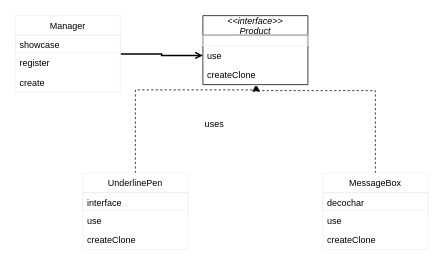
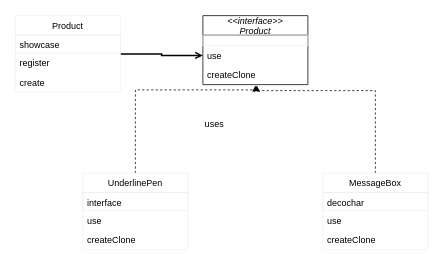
  <mxCell id="0" />
  <mxCell id="1" parent="0" />
  <mxCell id="2" value="&lt;&lt;interface&gt;&gt;&#10;Product" style="swimlane;fontStyle=2;childLayout=stackLayout;horizontal=1;startSize=26;horizontalStack=0;resizeParent=1;resizeParentMax=0;resizeLast=0;collapsible=1;marginBottom=0;" parent="1" vertex="1"><mxGeometry x="270" y="20" width="140" height="92" as="geometry" /></mxCell>
  <mxCell id="3" value="" style="text;fillColor=none;align=left;verticalAlign=top;spacingLeft=4;spacingRight=4;overflow=hidden;rotatable=0;points=[[0,0.5],[1,0.5]];portConstraint=eastwest;strokeColor=#f0f0f0;" parent="2" vertex="1"><mxGeometry y="26" width="140" height="14" as="geometry" /></mxCell>
  <mxCell id="4" value="use" style="text;strokeColor=none;fillColor=none;align=left;verticalAlign=top;spacingLeft=4;spacingRight=4;overflow=hidden;rotatable=0;points=[[0,0.5],[1,0.5]];portConstraint=eastwest;" parent="2" vertex="1"><mxGeometry y="40" width="140" height="26" as="geometry" /></mxCell>
  <mxCell id="5" value="createClone" style="text;strokeColor=none;fillColor=none;align=left;verticalAlign=top;spacingLeft=4;spacingRight=4;overflow=hidden;rotatable=0;points=[[0,0.5],[1,0.5]];portConstraint=eastwest;" parent="2" vertex="1"><mxGeometry y="66" width="140" height="26" as="geometry" /></mxCell>
  <mxCell id="6" style="edgeStyle=orthogonalEdgeStyle;rounded=0;orthogonalLoop=1;jettySize=auto;html=1;entryX=0;entryY=0.5;entryDx=0;entryDy=0;endArrow=open;endFill=0;strokeColor=#000000;strokeWidth=2;" edge="1" parent="1" source="7" target="4"><mxGeometry relative="1" as="geometry" /></mxCell>
- <mxCell id="7" value="Manager" style="swimlane;fontStyle=0;childLayout=stackLayout;horizontal=1;startSize=26;horizontalStack=0;resizeParent=1;resizeParentMax=0;resizeLast=0;collapsible=1;marginBottom=0;strokeColor=#f0f0f0;" parent="1" vertex="1"><mxGeometry x="20" y="20" width="140" height="102" as="geometry" /></mxCell>
+ <mxCell id="7" value="Product" style="swimlane;fontStyle=0;childLayout=stackLayout;horizontal=1;startSize=26;horizontalStack=0;resizeParent=1;resizeParentMax=0;resizeLast=0;collapsible=1;marginBottom=0;strokeColor=#f0f0f0;" parent="1" vertex="1"><mxGeometry x="20" y="20" width="140" height="102" as="geometry" /></mxCell>
  <mxCell id="8" value="showcase" style="text;fillColor=none;align=left;verticalAlign=top;spacingLeft=4;spacingRight=4;overflow=hidden;rotatable=0;points=[[0,0.5],[1,0.5]];portConstraint=eastwest;strokeColor=#f0f0f0;" parent="7" vertex="1"><mxGeometry y="26" width="140" height="24" as="geometry" /></mxCell>
  <mxCell id="9" value="register" style="text;strokeColor=none;fillColor=none;align=left;verticalAlign=top;spacingLeft=4;spacingRight=4;overflow=hidden;rotatable=0;points=[[0,0.5],[1,0.5]];portConstraint=eastwest;" parent="7" vertex="1"><mxGeometry y="50" width="140" height="26" as="geometry" /></mxCell>
  <mxCell id="10" value="create" style="text;strokeColor=none;fillColor=none;align=left;verticalAlign=top;spacingLeft=4;spacingRight=4;overflow=hidden;rotatable=0;points=[[0,0.5],[1,0.5]];portConstraint=eastwest;" parent="7" vertex="1"><mxGeometry y="76" width="140" height="26" as="geometry" /></mxCell>
  <mxCell id="11" value="" style="edgeStyle=orthogonalEdgeStyle;rounded=0;orthogonalLoop=1;jettySize=auto;html=1;entryX=0.5;entryY=1.038;entryDx=0;entryDy=0;entryPerimeter=0;dashed=1;" parent="1" source="12" target="5" edge="1"><mxGeometry relative="1" as="geometry"><mxPoint x="340" y="119" as="targetPoint" /><Array as="points"><mxPoint x="180" y="119" /><mxPoint x="340" y="119" /></Array></mxGeometry></mxCell>
  <mxCell id="12" value="UnderlinePen" style="swimlane;fontStyle=0;childLayout=stackLayout;horizontal=1;startSize=26;horizontalStack=0;resizeParent=1;resizeParentMax=0;resizeLast=0;collapsible=1;marginBottom=0;strokeColor=#f0f0f0;" parent="1" vertex="1"><mxGeometry x="110" y="230" width="140" height="102" as="geometry" /></mxCell>
  <mxCell id="13" value="interface" style="text;fillColor=none;align=left;verticalAlign=top;spacingLeft=4;spacingRight=4;overflow=hidden;rotatable=0;points=[[0,0.5],[1,0.5]];portConstraint=eastwest;strokeColor=#f0f0f0;" parent="12" vertex="1"><mxGeometry y="26" width="140" height="24" as="geometry" /></mxCell>
  <mxCell id="14" value="use" style="text;strokeColor=none;fillColor=none;align=left;verticalAlign=top;spacingLeft=4;spacingRight=4;overflow=hidden;rotatable=0;points=[[0,0.5],[1,0.5]];portConstraint=eastwest;" parent="12" vertex="1"><mxGeometry y="50" width="140" height="26" as="geometry" /></mxCell>
  <mxCell id="15" value="createClone" style="text;strokeColor=none;fillColor=none;align=left;verticalAlign=top;spacingLeft=4;spacingRight=4;overflow=hidden;rotatable=0;points=[[0,0.5],[1,0.5]];portConstraint=eastwest;" parent="12" vertex="1"><mxGeometry y="76" width="140" height="26" as="geometry" /></mxCell>
  <mxCell id="16" style="edgeStyle=orthogonalEdgeStyle;rounded=0;orthogonalLoop=1;jettySize=auto;html=1;dashed=1;exitX=0.5;exitY=0;exitDx=0;exitDy=0;entryX=0.514;entryY=1.038;entryDx=0;entryDy=0;entryPerimeter=0;" parent="1" source="17" target="5" edge="1"><mxGeometry relative="1" as="geometry"><mxPoint x="360" y="130" as="targetPoint" /><Array as="points"><mxPoint x="500" y="120" /><mxPoint x="342" y="120" /></Array></mxGeometry></mxCell>
  <mxCell id="17" value="MessageBox" style="swimlane;fontStyle=0;childLayout=stackLayout;horizontal=1;startSize=26;horizontalStack=0;resizeParent=1;resizeParentMax=0;resizeLast=0;collapsible=1;marginBottom=0;strokeColor=#f0f0f0;" parent="1" vertex="1"><mxGeometry x="430" y="230" width="140" height="102" as="geometry" /></mxCell>
  <mxCell id="18" value="decochar" style="text;fillColor=none;align=left;verticalAlign=top;spacingLeft=4;spacingRight=4;overflow=hidden;rotatable=0;points=[[0,0.5],[1,0.5]];portConstraint=eastwest;strokeColor=#f0f0f0;" parent="17" vertex="1"><mxGeometry y="26" width="140" height="24" as="geometry" /></mxCell>
  <mxCell id="19" value="use" style="text;strokeColor=none;fillColor=none;align=left;verticalAlign=top;spacingLeft=4;spacingRight=4;overflow=hidden;rotatable=0;points=[[0,0.5],[1,0.5]];portConstraint=eastwest;" parent="17" vertex="1"><mxGeometry y="50" width="140" height="26" as="geometry" /></mxCell>
  <mxCell id="20" value="createClone" style="text;strokeColor=none;fillColor=none;align=left;verticalAlign=top;spacingLeft=4;spacingRight=4;overflow=hidden;rotatable=0;points=[[0,0.5],[1,0.5]];portConstraint=eastwest;" parent="17" vertex="1"><mxGeometry y="76" width="140" height="26" as="geometry" /></mxCell>
  <mxCell id="21" value="uses" style="text;html=1;align=center;verticalAlign=middle;resizable=0;points=[];autosize=1;strokeColor=none;" vertex="1" parent="1"><mxGeometry x="265" y="155" width="40" height="20" as="geometry" /></mxCell>
